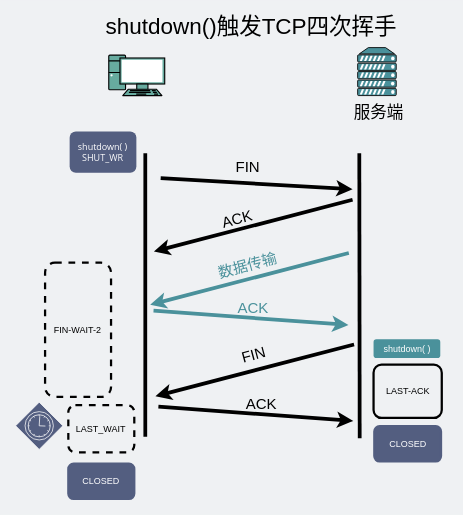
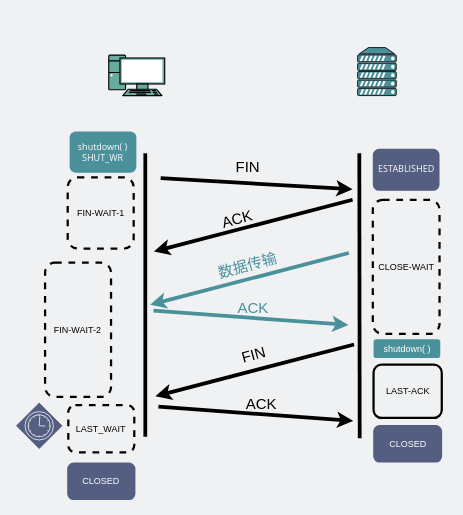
  <mxCell id="0" />
  <mxCell id="1" parent="0" />
  <mxCell id="2" value="" style="fontColor=#0066CC;verticalAlign=top;verticalLabelPosition=bottom;labelPosition=center;align=center;html=1;outlineConnect=0;gradientColor=none;gradientDirection=north;strokeWidth=2;shape=mxgraph.networks.pc;fillColor=#67AB9F;fontSize=30;" parent="1" vertex="1"><mxGeometry x="144.27" y="73" width="74.65" height="54" as="geometry" /></mxCell>
  <mxCell id="3" value="" style="fontColor=#0066CC;verticalAlign=top;verticalLabelPosition=bottom;labelPosition=center;align=center;html=1;outlineConnect=0;gradientColor=none;gradientDirection=north;strokeWidth=2;shape=mxgraph.networks.server;fillColor=#4A919B;" parent="1" vertex="1"><mxGeometry x="476.27" y="63" width="51.5" height="64" as="geometry" /></mxCell>
- <mxCell id="4" value="服务端" style="text;html=1;strokeColor=none;fillColor=none;align=center;verticalAlign=middle;whiteSpace=wrap;rounded=0;fontSize=22;" parent="1" vertex="1"><mxGeometry x="415.27" y="141" width="179" height="20" as="geometry" /></mxCell>
- <mxCell id="5" value="&lt;font style=&quot;font-size: 30px&quot;&gt;shutdown()触发TCP四次挥手&lt;/font&gt;" style="text;html=1;strokeColor=none;fillColor=none;align=center;verticalAlign=middle;whiteSpace=wrap;rounded=0;" parent="1" vertex="1"><mxGeometry x="136.5" y="20" width="395" height="28" as="geometry" /></mxCell>
  <mxCell id="6" value="" style="endArrow=none;html=1;strokeWidth=5;" parent="1" edge="1"><mxGeometry width="50" height="50" relative="1" as="geometry"><mxPoint x="193" y="582" as="sourcePoint" /><mxPoint x="193" y="204" as="targetPoint" /></mxGeometry></mxCell>
  <mxCell id="7" value="" style="endArrow=classic;html=1;strokeWidth=5;fontSize=20;" parent="1" edge="1"><mxGeometry width="50" height="50" relative="1" as="geometry"><mxPoint x="213.5" y="237" as="sourcePoint" /><mxPoint x="469.5" y="252" as="targetPoint" /></mxGeometry></mxCell>
  <mxCell id="8" value="FIN" style="text;html=1;strokeColor=none;fillColor=none;align=center;verticalAlign=middle;whiteSpace=wrap;rounded=0;fontSize=20;" parent="1" vertex="1"><mxGeometry x="283.5" y="210" width="92" height="21" as="geometry" /></mxCell>
  <mxCell id="9" value="" style="endArrow=none;html=1;strokeWidth=5;startArrow=classic;startFill=1;endFill=0;" parent="1" edge="1"><mxGeometry width="50" height="50" relative="1" as="geometry"><mxPoint x="204.5" y="335" as="sourcePoint" /><mxPoint x="469.5" y="266" as="targetPoint" /></mxGeometry></mxCell>
  <mxCell id="10" value="" style="endArrow=classic;html=1;strokeWidth=5;" parent="1" edge="1"><mxGeometry width="50" height="50" relative="1" as="geometry"><mxPoint x="210.5" y="542" as="sourcePoint" /><mxPoint x="470.5" y="561" as="targetPoint" /></mxGeometry></mxCell>
+ <mxCell id="11" value="FIN-WAIT-1" style="rounded=1;whiteSpace=wrap;html=1;strokeColor=#000000;fillColor=none;dashed=1;strokeWidth=3;" parent="1" vertex="1"><mxGeometry x="89.5" y="236" width="88" height="95" as="geometry" /></mxCell>
+ <mxCell id="12" value="&lt;span style=&quot;font-family: &amp;quot;open sans&amp;quot; , &amp;quot;clear sans&amp;quot; , &amp;quot;helvetica neue&amp;quot; , &amp;quot;helvetica&amp;quot; , &amp;quot;arial&amp;quot; , sans-serif&quot;&gt;&lt;font style=&quot;font-size: 12px&quot;&gt;ESTABLISHED&lt;/font&gt;&lt;/span&gt;" style="rounded=1;whiteSpace=wrap;html=1;dashed=1;strokeWidth=3;strokeColor=none;fillColor=#535E80;fontColor=#FFFFFF;" parent="1" vertex="1"><mxGeometry x="496.5" y="198" width="89" height="56" as="geometry" /></mxCell>
+ <mxCell id="13" value="&lt;span&gt;CLOSE-WAIT&lt;/span&gt;" style="rounded=1;whiteSpace=wrap;html=1;strokeColor=#000000;fillColor=none;dashed=1;strokeWidth=3;" parent="1" vertex="1"><mxGeometry x="496.5" y="266" width="89" height="179" as="geometry" /></mxCell>
  <mxCell id="14" value="LAST-ACK" style="rounded=1;whiteSpace=wrap;html=1;strokeColor=#000000;fillColor=none;dashed=0;strokeWidth=3;" parent="1" vertex="1"><mxGeometry x="497.5" y="486" width="91" height="71" as="geometry" /></mxCell>
  <mxCell id="15" value="FIN-WAIT-2" style="rounded=1;whiteSpace=wrap;html=1;strokeColor=#000000;fillColor=none;dashed=1;strokeWidth=3;" parent="1" vertex="1"><mxGeometry x="59.32" y="350" width="88" height="179" as="geometry" /></mxCell>
  <mxCell id="16" value="ACK" style="text;html=1;strokeColor=none;fillColor=none;align=center;verticalAlign=middle;whiteSpace=wrap;rounded=0;fontSize=20;rotation=-15;" parent="1" vertex="1"><mxGeometry x="181.09" y="274.92" width="269" height="32" as="geometry" /></mxCell>
  <mxCell id="17" value="" style="endArrow=none;html=1;strokeWidth=5;" parent="1" edge="1"><mxGeometry width="50" height="50" relative="1" as="geometry"><mxPoint x="479" y="584" as="sourcePoint" /><mxPoint x="478.5" y="204" as="targetPoint" /></mxGeometry></mxCell>
  <mxCell id="18" value="" style="endArrow=none;html=1;strokeWidth=5;startArrow=classic;startFill=1;endFill=0;" parent="1" edge="1"><mxGeometry width="50" height="50" relative="1" as="geometry"><mxPoint x="206.5" y="528" as="sourcePoint" /><mxPoint x="471.5" y="459" as="targetPoint" /></mxGeometry></mxCell>
  <mxCell id="19" value="ACK" style="text;html=1;strokeColor=none;fillColor=none;align=center;verticalAlign=middle;whiteSpace=wrap;rounded=0;dashed=1;fontSize=20;rotation=0;" parent="1" vertex="1"><mxGeometry x="281.5" y="527" width="132" height="20" as="geometry" /></mxCell>
  <mxCell id="20" value="FIN" style="text;html=1;strokeColor=none;fillColor=none;align=center;verticalAlign=middle;whiteSpace=wrap;rounded=0;fontSize=20;rotation=-15;" parent="1" vertex="1"><mxGeometry x="203" y="456" width="269" height="32" as="geometry" /></mxCell>
  <mxCell id="21" value="LAST_WAIT" style="rounded=1;whiteSpace=wrap;html=1;strokeColor=#000000;fillColor=none;dashed=1;strokeWidth=3;" parent="1" vertex="1"><mxGeometry x="90.32" y="540" width="88" height="63" as="geometry" /></mxCell>
  <mxCell id="22" value="&lt;font color=&quot;#ffffff&quot;&gt;CLOSED&lt;/font&gt;" style="rounded=1;whiteSpace=wrap;html=1;strokeWidth=3;strokeColor=#535E80;fillColor=#535E80;" parent="1" vertex="1"><mxGeometry x="90.32" y="618" width="88" height="47" as="geometry" /></mxCell>
  <mxCell id="23" value="&lt;font color=&quot;#ffffff&quot;&gt;CLOSED&lt;/font&gt;" style="rounded=1;whiteSpace=wrap;html=1;strokeWidth=3;strokeColor=#535E80;fillColor=#535E80;" parent="1" vertex="1"><mxGeometry x="498.5" y="568" width="89" height="47" as="geometry" /></mxCell>
  <mxCell id="24" value="" style="points=[[0.25,0.25,0],[0.5,0,0],[0.75,0.25,0],[1,0.5,0],[0.75,0.75,0],[0.5,1,0],[0.25,0.75,0],[0,0.5,0]];shape=mxgraph.bpmn.gateway2;html=1;verticalLabelPosition=bottom;labelBackgroundColor=#ffffff;verticalAlign=top;align=center;perimeter=rhombusPerimeter;outlineConnect=0;outline=standard;symbol=timer;fillColor=#535E80;strokeColor=#FFFFFF;" parent="1" vertex="1"><mxGeometry x="20" y="536" width="63" height="63" as="geometry" /></mxCell>
- <mxCell id="25" value="&lt;span style=&quot;font-family: &amp;#34;open sans&amp;#34; , &amp;#34;clear sans&amp;#34; , &amp;#34;helvetica neue&amp;#34; , &amp;#34;helvetica&amp;#34; , &amp;#34;arial&amp;#34; , sans-serif&quot;&gt;&lt;font style=&quot;font-size: 12px&quot;&gt;shutdown( )&lt;br&gt;SHUT_WR&lt;br&gt;&lt;/font&gt;&lt;/span&gt;" style="rounded=1;whiteSpace=wrap;html=1;dashed=1;strokeWidth=3;strokeColor=none;fontColor=#FFFFFF;fillColor=#535e80;" parent="1" vertex="1"><mxGeometry x="92.09" y="175" width="89" height="55" as="geometry" /></mxCell>
+ <mxCell id="25" value="&lt;span style=&quot;font-family: &amp;#34;open sans&amp;#34; , &amp;#34;clear sans&amp;#34; , &amp;#34;helvetica neue&amp;#34; , &amp;#34;helvetica&amp;#34; , &amp;#34;arial&amp;#34; , sans-serif&quot;&gt;&lt;font style=&quot;font-size: 12px&quot;&gt;shutdown( )&lt;br&gt;SHUT_WR&lt;br&gt;&lt;/font&gt;&lt;/span&gt;" style="rounded=1;whiteSpace=wrap;html=1;dashed=1;strokeWidth=3;strokeColor=none;fontColor=#FFFFFF;fillColor=#4A919B;" parent="1" vertex="1"><mxGeometry x="92.09" y="175" width="89" height="55" as="geometry" /></mxCell>
  <mxCell id="26" value="&lt;font color=&quot;#ffffff&quot;&gt;shutdown( )&lt;/font&gt;" style="rounded=1;whiteSpace=wrap;html=1;strokeWidth=3;fillColor=#4A919B;strokeColor=none;" parent="1" vertex="1"><mxGeometry x="497.5" y="452" width="89" height="25" as="geometry" /></mxCell>
  <mxCell id="27" value="" style="endArrow=none;html=1;strokeWidth=5;startArrow=classic;startFill=1;endFill=0;fontColor=#4A919B;strokeColor=#4A919B;" parent="1" edge="1"><mxGeometry width="50" height="50" relative="1" as="geometry"><mxPoint x="199.5" y="406" as="sourcePoint" /><mxPoint x="464.5" y="337" as="targetPoint" /></mxGeometry></mxCell>
  <mxCell id="28" value="&lt;font color=&quot;#4a919b&quot;&gt;数据传输&lt;/font&gt;" style="text;html=1;strokeColor=none;fillColor=none;align=center;verticalAlign=middle;whiteSpace=wrap;rounded=0;fontSize=20;rotation=-15;" parent="1" vertex="1"><mxGeometry x="195" y="337" width="269" height="32" as="geometry" /></mxCell>
  <mxCell id="29" value="" style="endArrow=classic;html=1;strokeWidth=5;strokeColor=#4A919B;" parent="1" edge="1"><mxGeometry width="50" height="50" relative="1" as="geometry"><mxPoint x="204" y="414" as="sourcePoint" /><mxPoint x="464" y="433" as="targetPoint" /></mxGeometry></mxCell>
  <mxCell id="30" value="&lt;font color=&quot;#4a919b&quot;&gt;ACK&lt;/font&gt;" style="text;html=1;strokeColor=none;fillColor=none;align=center;verticalAlign=middle;whiteSpace=wrap;rounded=0;dashed=1;fontSize=20;rotation=0;" parent="1" vertex="1"><mxGeometry x="271.09" y="399" width="132" height="20" as="geometry" /></mxCell>
